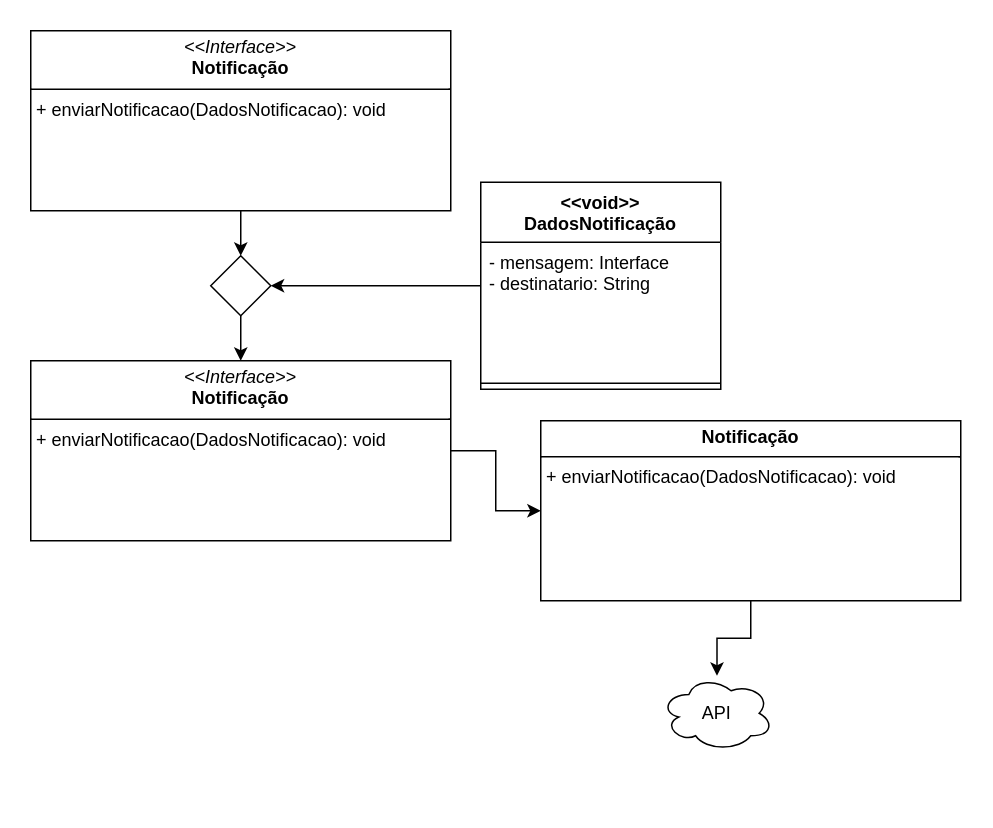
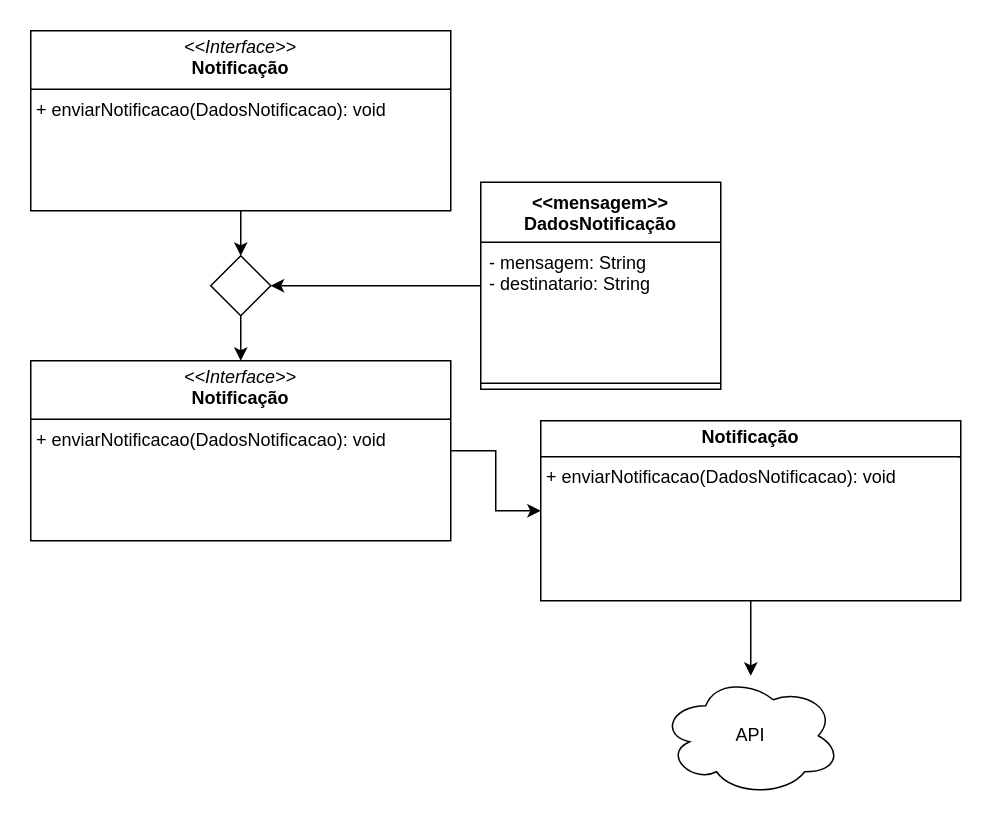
  <mxCell id="0" />
  <mxCell id="1" parent="0" />
  <mxCell id="2" style="edgeStyle=orthogonalEdgeStyle;rounded=0;orthogonalLoop=1;jettySize=auto;html=1;entryX=1;entryY=0.5;entryDx=0;entryDy=0;" edge="1" parent="1" source="3" target="9"><mxGeometry relative="1" as="geometry" /></mxCell>
- <mxCell id="3" value="&amp;lt;&amp;lt;void&amp;gt;&amp;gt;&lt;div&gt;DadosNotificação&lt;/div&gt;" style="swimlane;fontStyle=1;align=center;verticalAlign=top;childLayout=stackLayout;horizontal=1;startSize=40;horizontalStack=0;resizeParent=1;resizeParentMax=0;resizeLast=0;collapsible=1;marginBottom=0;whiteSpace=wrap;html=1;" vertex="1" parent="1"><mxGeometry x="320" y="121" width="160" height="138" as="geometry" /></mxCell>
- <mxCell id="4" value="- mensagem: Interface&lt;div&gt;- destinatario: String&lt;/div&gt;" style="text;strokeColor=none;fillColor=none;align=left;verticalAlign=top;spacingLeft=4;spacingRight=4;overflow=hidden;rotatable=0;points=[[0,0.5],[1,0.5]];portConstraint=eastwest;whiteSpace=wrap;html=1;" vertex="1" parent="3"><mxGeometry y="40" width="160" height="90" as="geometry" /></mxCell>
+ <mxCell id="3" value="&amp;lt;&amp;lt;mensagem&amp;gt;&amp;gt;&lt;div&gt;DadosNotificação&lt;/div&gt;" style="swimlane;fontStyle=1;align=center;verticalAlign=top;childLayout=stackLayout;horizontal=1;startSize=40;horizontalStack=0;resizeParent=1;resizeParentMax=0;resizeLast=0;collapsible=1;marginBottom=0;whiteSpace=wrap;html=1;" vertex="1" parent="1"><mxGeometry x="320" y="121" width="160" height="138" as="geometry" /></mxCell>
+ <mxCell id="4" value="- mensagem: String&lt;div&gt;- destinatario: String&lt;/div&gt;" style="text;strokeColor=none;fillColor=none;align=left;verticalAlign=top;spacingLeft=4;spacingRight=4;overflow=hidden;rotatable=0;points=[[0,0.5],[1,0.5]];portConstraint=eastwest;whiteSpace=wrap;html=1;" vertex="1" parent="3"><mxGeometry y="40" width="160" height="90" as="geometry" /></mxCell>
  <mxCell id="5" value="" style="line;strokeWidth=1;fillColor=none;align=left;verticalAlign=middle;spacingTop=-1;spacingLeft=3;spacingRight=3;rotatable=0;labelPosition=right;points=[];portConstraint=eastwest;strokeColor=inherit;" vertex="1" parent="3"><mxGeometry y="130" width="160" height="8" as="geometry" /></mxCell>
  <mxCell id="6" style="edgeStyle=orthogonalEdgeStyle;rounded=0;orthogonalLoop=1;jettySize=auto;html=1;exitX=0.5;exitY=1;exitDx=0;exitDy=0;entryX=0.5;entryY=0;entryDx=0;entryDy=0;" edge="1" parent="1" source="7" target="9"><mxGeometry relative="1" as="geometry" /></mxCell>
  <mxCell id="7" value="&lt;p style=&quot;margin:0px;margin-top:4px;text-align:center;&quot;&gt;&lt;i&gt;&amp;lt;&amp;lt;Interface&amp;gt;&amp;gt;&lt;/i&gt;&lt;br&gt;&lt;b&gt;Notificação&lt;/b&gt;&lt;/p&gt;&lt;hr size=&quot;1&quot; style=&quot;border-style:solid;&quot;&gt;&lt;p style=&quot;margin:0px;margin-left:4px;&quot;&gt;+ enviarNotificacao(DadosNotificacao): void&lt;/p&gt;" style="verticalAlign=top;align=left;overflow=fill;html=1;whiteSpace=wrap;" vertex="1" parent="1"><mxGeometry x="20" y="20" width="280" height="120" as="geometry" /></mxCell>
  <mxCell id="8" style="edgeStyle=orthogonalEdgeStyle;rounded=0;orthogonalLoop=1;jettySize=auto;html=1;exitX=0.5;exitY=1;exitDx=0;exitDy=0;" edge="1" parent="1" source="9" target="11"><mxGeometry relative="1" as="geometry" /></mxCell>
  <mxCell id="9" value="" style="rhombus;whiteSpace=wrap;html=1;" vertex="1" parent="1"><mxGeometry x="140" y="170" width="40" height="40" as="geometry" /></mxCell>
  <mxCell id="10" style="edgeStyle=orthogonalEdgeStyle;rounded=0;orthogonalLoop=1;jettySize=auto;html=1;" edge="1" parent="1" source="11" target="13"><mxGeometry relative="1" as="geometry" /></mxCell>
  <mxCell id="11" value="&lt;p style=&quot;margin:0px;margin-top:4px;text-align:center;&quot;&gt;&lt;i&gt;&amp;lt;&amp;lt;Interface&amp;gt;&amp;gt;&lt;/i&gt;&lt;br&gt;&lt;b&gt;Notificação&lt;/b&gt;&lt;/p&gt;&lt;hr size=&quot;1&quot; style=&quot;border-style:solid;&quot;&gt;&lt;p style=&quot;margin:0px;margin-left:4px;&quot;&gt;+ enviarNotificacao(DadosNotificacao): void&lt;/p&gt;" style="verticalAlign=top;align=left;overflow=fill;html=1;whiteSpace=wrap;" vertex="1" parent="1"><mxGeometry x="20" y="240" width="280" height="120" as="geometry" /></mxCell>
  <mxCell id="12" style="edgeStyle=orthogonalEdgeStyle;rounded=0;orthogonalLoop=1;jettySize=auto;html=1;exitX=0.5;exitY=1;exitDx=0;exitDy=0;" edge="1" parent="1" source="13" target="14"><mxGeometry relative="1" as="geometry"><mxPoint x="500" y="450" as="targetPoint" /></mxGeometry></mxCell>
  <mxCell id="13" value="&lt;p style=&quot;margin:0px;margin-top:4px;text-align:center;&quot;&gt;&lt;b&gt;Notificação&lt;/b&gt;&lt;/p&gt;&lt;hr size=&quot;1&quot; style=&quot;border-style:solid;&quot;&gt;&lt;p style=&quot;margin:0px;margin-left:4px;&quot;&gt;+ enviarNotificacao(DadosNotificacao): void&lt;/p&gt;" style="verticalAlign=top;align=left;overflow=fill;html=1;whiteSpace=wrap;" vertex="1" parent="1"><mxGeometry x="360" y="280" width="280" height="120" as="geometry" /></mxCell>
- <mxCell id="14" value="API" style="ellipse;shape=cloud;whiteSpace=wrap;html=1;" vertex="1" parent="1"><mxGeometry x="440" y="450" width="75" height="50" as="geometry" /></mxCell>
+ <mxCell id="14" value="API" style="ellipse;shape=cloud;whiteSpace=wrap;html=1;" vertex="1" parent="1"><mxGeometry x="440" y="450" width="120" height="80" as="geometry" /></mxCell>
